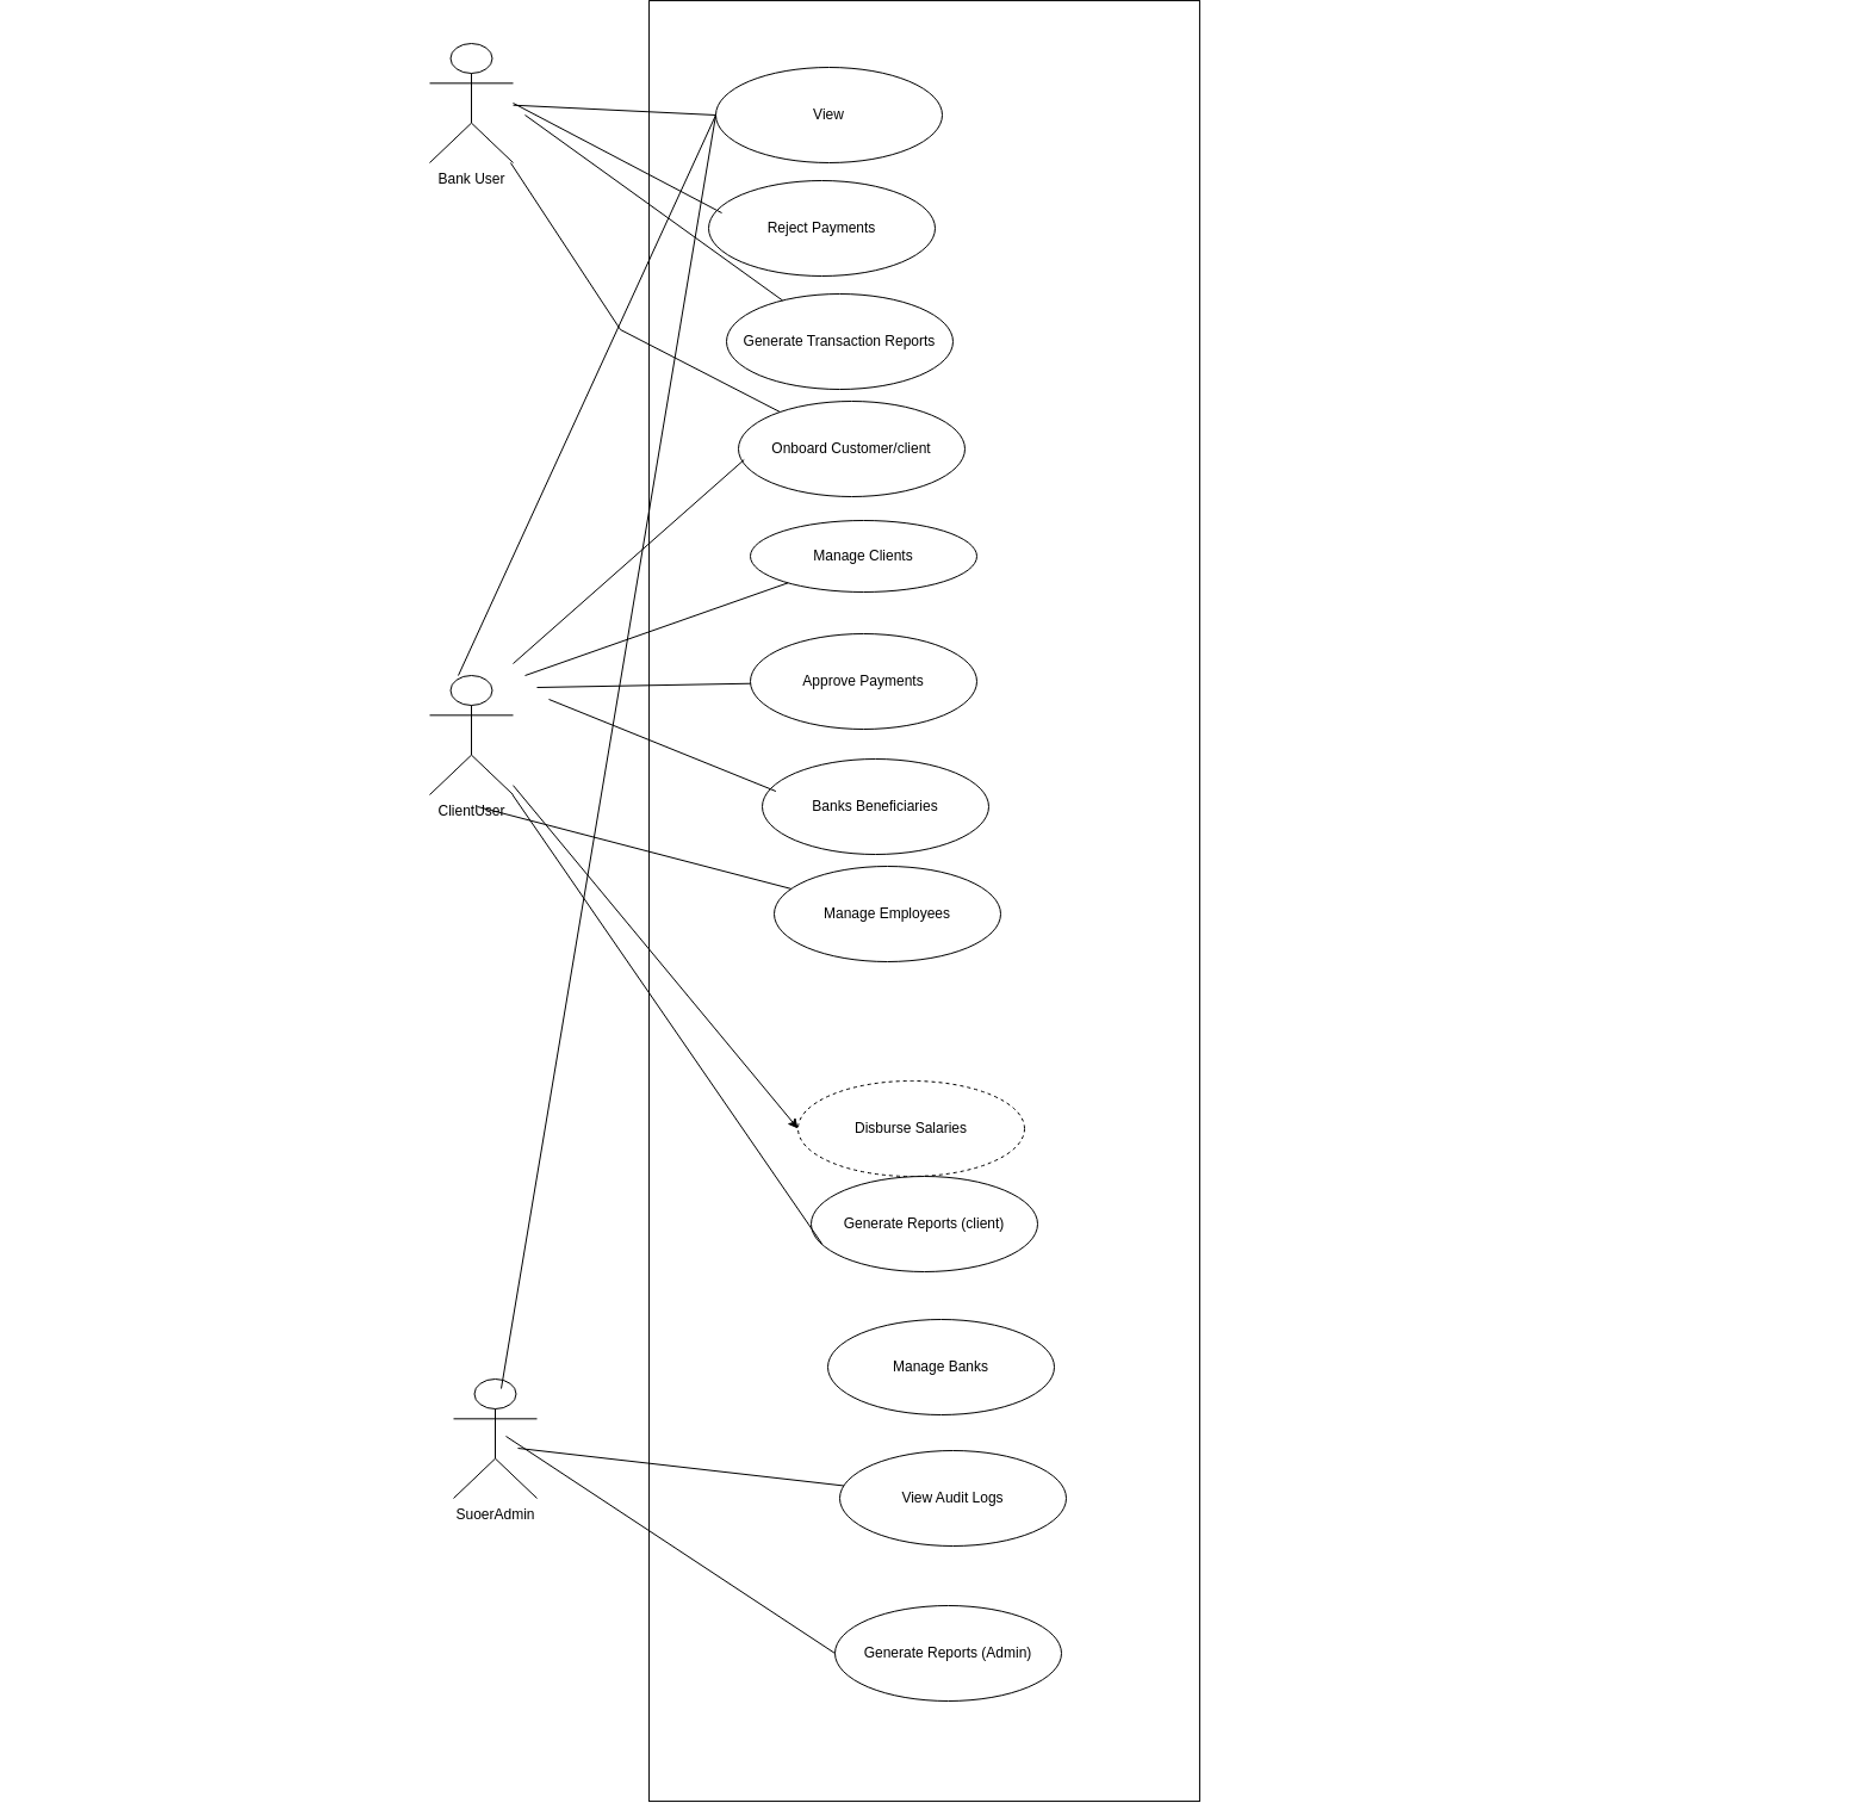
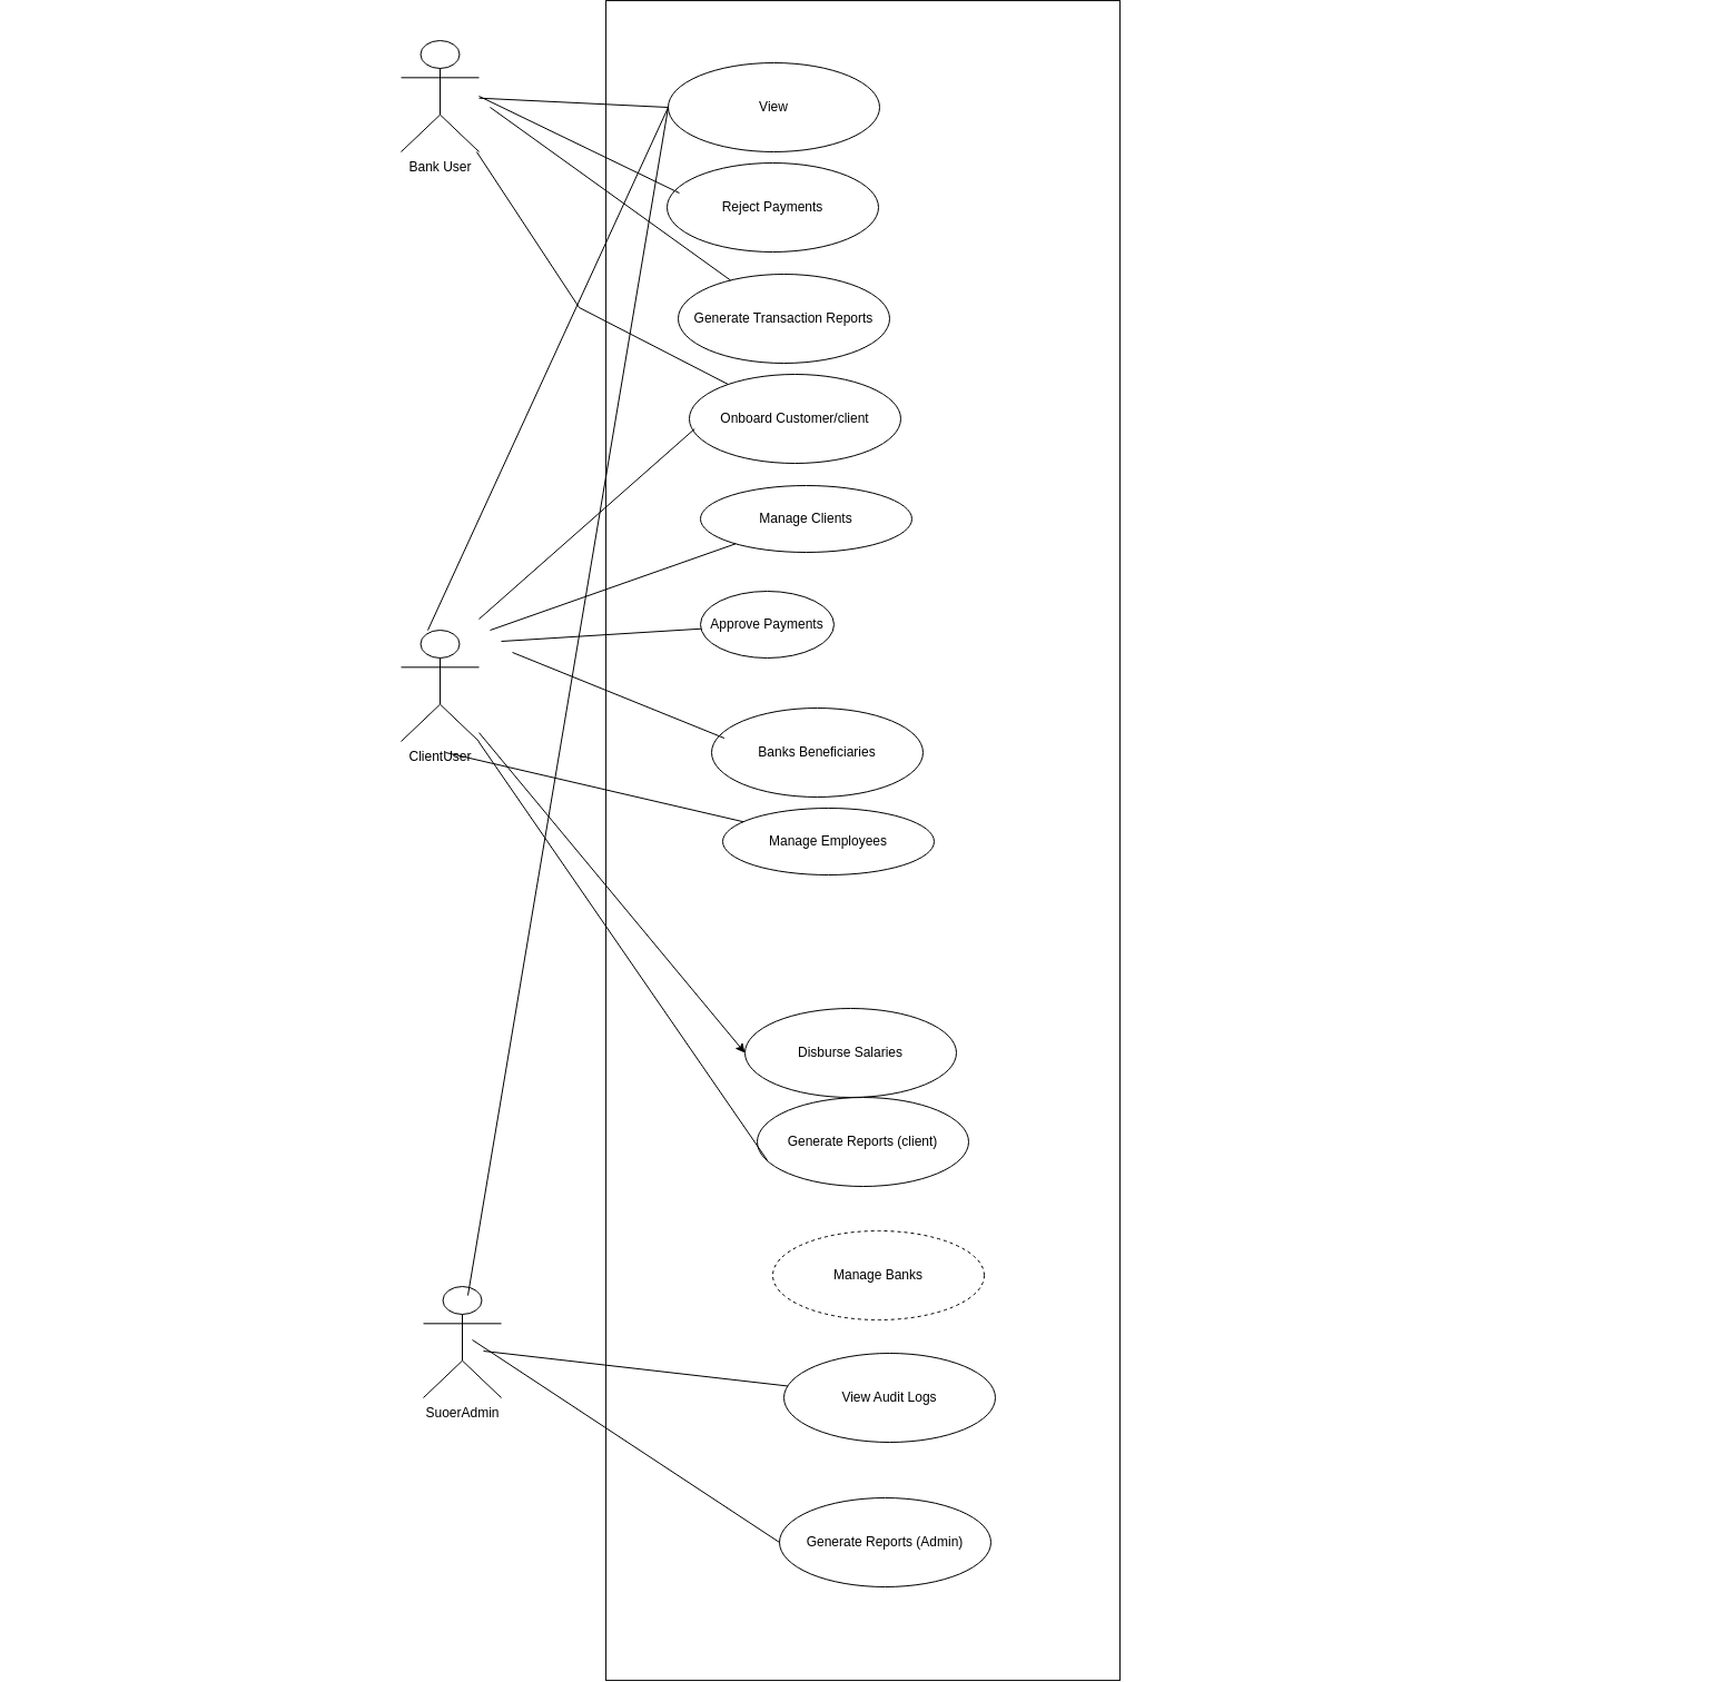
  <mxCell id="0" />
  <mxCell id="1" parent="0" />
  <mxCell id="2" value="" style="ellipse;whiteSpace=wrap;html=1;" vertex="1" parent="1"><mxGeometry x="580" y="260" width="120" height="80" as="geometry" /></mxCell>
  <mxCell id="3" value="" style="rounded=0;whiteSpace=wrap;html=1;rotation=90;" vertex="1" parent="1"><mxGeometry x="20.01" y="508.12" width="1509.98" height="461.88" as="geometry" /></mxCell>
  <mxCell id="4" value="View" style="ellipse;whiteSpace=wrap;html=1;" vertex="1" parent="1"><mxGeometry x="600" y="40" width="190" height="80" as="geometry" /></mxCell>
- <mxCell id="5" value="Reject Payments" style="ellipse;whiteSpace=wrap;html=1;" vertex="1" parent="1"><mxGeometry x="594" y="135" width="190" height="80" as="geometry" /></mxCell>
+ <mxCell id="5" value="Reject Payments" style="ellipse;whiteSpace=wrap;html=1;" vertex="1" parent="1"><mxGeometry x="599" y="130" width="190" height="80" as="geometry" /></mxCell>
  <mxCell id="6" value="Generate Transaction Reports" style="ellipse;whiteSpace=wrap;html=1;" vertex="1" parent="1"><mxGeometry x="609" y="230" width="190" height="80" as="geometry" /></mxCell>
  <mxCell id="7" value="Onboard Customer/client" style="ellipse;whiteSpace=wrap;html=1;" vertex="1" parent="1"><mxGeometry x="619" y="320" width="190" height="80" as="geometry" /></mxCell>
  <mxCell id="8" value="Manage Clients" style="ellipse;whiteSpace=wrap;html=1;" vertex="1" parent="1"><mxGeometry x="629" y="420" width="190" height="60" as="geometry" /></mxCell>
- <mxCell id="9" value="Approve Payments" style="ellipse;whiteSpace=wrap;html=1;" vertex="1" parent="1"><mxGeometry x="629" y="515" width="190" height="80" as="geometry" /></mxCell>
+ <mxCell id="9" value="Approve Payments" style="ellipse;whiteSpace=wrap;html=1;" vertex="1" parent="1"><mxGeometry x="629" y="515" width="120" height="60" as="geometry" /></mxCell>
  <mxCell id="10" value="Banks Beneficiaries" style="ellipse;whiteSpace=wrap;html=1;" vertex="1" parent="1"><mxGeometry x="639" y="620" width="190" height="80" as="geometry" /></mxCell>
- <mxCell id="11" value="Manage Employees" style="ellipse;whiteSpace=wrap;html=1;" vertex="1" parent="1"><mxGeometry x="649" y="710" width="190" height="80" as="geometry" /></mxCell>
- <mxCell id="12" value="Disburse Salaries" style="ellipse;whiteSpace=wrap;html=1;dashed=1;" vertex="1" parent="1"><mxGeometry x="669" y="890" width="190" height="80" as="geometry" /></mxCell>
+ <mxCell id="11" value="Manage Employees" style="ellipse;whiteSpace=wrap;html=1;" vertex="1" parent="1"><mxGeometry x="649" y="710" width="190" height="60" as="geometry" /></mxCell>
+ <mxCell id="12" value="Disburse Salaries" style="ellipse;whiteSpace=wrap;html=1;" vertex="1" parent="1"><mxGeometry x="669" y="890" width="190" height="80" as="geometry" /></mxCell>
  <mxCell id="13" value="Generate Reports (client)" style="ellipse;whiteSpace=wrap;html=1;" vertex="1" parent="1"><mxGeometry x="680" y="970" width="190" height="80" as="geometry" /></mxCell>
  <mxCell id="14" value="Generate Reports (Admin)" style="ellipse;whiteSpace=wrap;html=1;" vertex="1" parent="1"><mxGeometry x="700" y="1330" width="190" height="80" as="geometry" /></mxCell>
- <mxCell id="15" value="Manage Banks" style="ellipse;whiteSpace=wrap;html=1;" vertex="1" parent="1"><mxGeometry x="694" y="1090" width="190" height="80" as="geometry" /></mxCell>
+ <mxCell id="15" value="Manage Banks" style="ellipse;whiteSpace=wrap;html=1;dashed=1;" vertex="1" parent="1"><mxGeometry x="694" y="1090" width="190" height="80" as="geometry" /></mxCell>
  <mxCell id="16" value="View Audit Logs" style="ellipse;whiteSpace=wrap;html=1;" vertex="1" parent="1"><mxGeometry x="704" y="1200" width="190" height="80" as="geometry" /></mxCell>
  <mxCell id="17" value="Bank User" style="shape=umlActor;verticalLabelPosition=bottom;verticalAlign=top;html=1;" vertex="1" parent="1"><mxGeometry x="360" y="20" width="70" height="100" as="geometry" /></mxCell>
  <mxCell id="18" value="SuoerAdmin" style="shape=umlActor;verticalLabelPosition=bottom;verticalAlign=top;html=1;" vertex="1" parent="1"><mxGeometry x="380" y="1140" width="70" height="100" as="geometry" /></mxCell>
  <mxCell id="19" value="ClientUser" style="shape=umlActor;verticalLabelPosition=bottom;verticalAlign=top;html=1;" vertex="1" parent="1"><mxGeometry x="360" y="550" width="70" height="100" as="geometry" /></mxCell>
  <mxCell id="20" value="" style="endArrow=none;html=1;rounded=0;entryX=0;entryY=0.5;entryDx=0;entryDy=0;" edge="1" parent="1" source="17" target="4"><mxGeometry width="50" height="50" relative="1" as="geometry"><mxPoint x="500" y="-10" as="sourcePoint" /><mxPoint x="550" y="-60" as="targetPoint" /></mxGeometry></mxCell>
  <mxCell id="21" value="" style="endArrow=none;html=1;rounded=0;entryX=0.058;entryY=0.338;entryDx=0;entryDy=0;entryPerimeter=0;" edge="1" parent="1" target="5"><mxGeometry width="50" height="50" relative="1" as="geometry"><mxPoint x="430" y="70" as="sourcePoint" /><mxPoint x="610" y="90" as="targetPoint" /></mxGeometry></mxCell>
  <mxCell id="22" value="" style="endArrow=none;html=1;rounded=0;" edge="1" parent="1" target="6"><mxGeometry width="50" height="50" relative="1" as="geometry"><mxPoint x="440" y="80" as="sourcePoint" /><mxPoint x="650" y="130" as="targetPoint" /></mxGeometry></mxCell>
  <mxCell id="23" value="" style="endArrow=none;html=1;rounded=0;" edge="1" parent="1"><mxGeometry width="50" height="50" relative="1" as="geometry"><mxPoint x="600" y="80" as="sourcePoint" /><mxPoint x="384" y="550" as="targetPoint" /></mxGeometry></mxCell>
  <mxCell id="24" value="" style="endArrow=none;html=1;rounded=0;" edge="1" parent="1" source="17" target="7"><mxGeometry width="50" height="50" relative="1" as="geometry"><mxPoint x="310" y="150" as="sourcePoint" /><mxPoint x="424" y="371" as="targetPoint" /><Array as="points"><mxPoint x="520" y="260" /></Array></mxGeometry></mxCell>
  <mxCell id="25" value="" style="endArrow=none;html=1;rounded=0;exitX=0.025;exitY=0.613;exitDx=0;exitDy=0;exitPerimeter=0;" edge="1" parent="1" source="7"><mxGeometry width="50" height="50" relative="1" as="geometry"><mxPoint x="380" y="210" as="sourcePoint" /><mxPoint x="430" y="540" as="targetPoint" /></mxGeometry></mxCell>
  <mxCell id="26" value="" style="endArrow=none;html=1;rounded=0;" edge="1" parent="1" target="11"><mxGeometry width="50" height="50" relative="1" as="geometry"><mxPoint x="400" y="660" as="sourcePoint" /><mxPoint x="570" y="668" as="targetPoint" /></mxGeometry></mxCell>
  <mxCell id="27" value="" style="endArrow=none;html=1;rounded=0;" edge="1" parent="1" source="8"><mxGeometry width="50" height="50" relative="1" as="geometry"><mxPoint x="634" y="379" as="sourcePoint" /><mxPoint x="440" y="550" as="targetPoint" /></mxGeometry></mxCell>
  <mxCell id="28" value="" style="endArrow=none;html=1;rounded=0;" edge="1" parent="1" source="9"><mxGeometry width="50" height="50" relative="1" as="geometry"><mxPoint x="658" y="494" as="sourcePoint" /><mxPoint x="450" y="560" as="targetPoint" /></mxGeometry></mxCell>
  <mxCell id="29" value="" style="endArrow=none;html=1;rounded=0;exitX=0.06;exitY=0.338;exitDx=0;exitDy=0;exitPerimeter=0;" edge="1" parent="1" source="10"><mxGeometry width="50" height="50" relative="1" as="geometry"><mxPoint x="639" y="567" as="sourcePoint" /><mxPoint x="460" y="570" as="targetPoint" /></mxGeometry></mxCell>
  <mxCell id="30" value="" style="endArrow=classic;html=1;rounded=0;entryX=0;entryY=0.5;entryDx=0;entryDy=0;" edge="1" parent="1" source="19" target="12"><mxGeometry width="50" height="50" relative="1" as="geometry"><mxPoint x="406" y="740" as="sourcePoint" /><mxPoint x="669" y="809" as="targetPoint" /></mxGeometry></mxCell>
  <mxCell id="31" value="" style="endArrow=none;html=1;rounded=0;entryX=0.047;entryY=0.704;entryDx=0;entryDy=0;entryPerimeter=0;" edge="1" parent="1" source="19" target="13"><mxGeometry width="50" height="50" relative="1" as="geometry"><mxPoint x="430" y="770" as="sourcePoint" /><mxPoint x="693" y="839" as="targetPoint" /></mxGeometry></mxCell>
  <mxCell id="32" value="" style="endArrow=none;html=1;rounded=0;exitX=0.49;exitY=0.383;exitDx=0;exitDy=0;exitPerimeter=0;entryX=0;entryY=0.5;entryDx=0;entryDy=0;" edge="1" parent="1" target="14"><mxGeometry width="50" height="50" relative="1" as="geometry"><mxPoint x="424" y="1188" as="sourcePoint" /><mxPoint x="708" y="1152" as="targetPoint" /></mxGeometry></mxCell>
  <mxCell id="33" value="" style="endArrow=none;html=1;rounded=0;exitX=0.49;exitY=0.383;exitDx=0;exitDy=0;exitPerimeter=0;" edge="1" parent="1" target="16"><mxGeometry width="50" height="50" relative="1" as="geometry"><mxPoint x="434" y="1198" as="sourcePoint" /><mxPoint x="718" y="1162" as="targetPoint" /></mxGeometry></mxCell>
  <mxCell id="34" value="" style="endArrow=none;html=1;rounded=0;exitX=0.49;exitY=0.383;exitDx=0;exitDy=0;exitPerimeter=0;entryX=0;entryY=0.5;entryDx=0;entryDy=0;" edge="1" parent="1" target="4"><mxGeometry width="50" height="50" relative="1" as="geometry"><mxPoint x="420" y="1148" as="sourcePoint" /><mxPoint x="704" y="1112" as="targetPoint" /></mxGeometry></mxCell>
